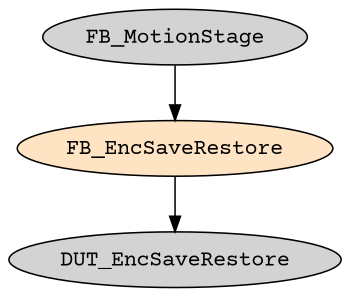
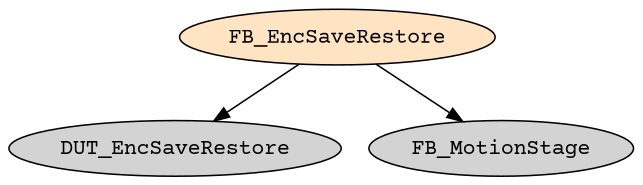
  digraph {
    fontname="Courier Prime"
    node [fontname="Courier Prime" style=filled]
    edge [fontname="Courier Prime"]
    FB_EncSaveRestore [fillcolor=bisque]
    n2 [label=DUT_EncSaveRestore]
    FB_MotionStage
    FB_EncSaveRestore -> n2
-   FB_MotionStage -> FB_EncSaveRestore
+   FB_EncSaveRestore -> FB_MotionStage
  }
